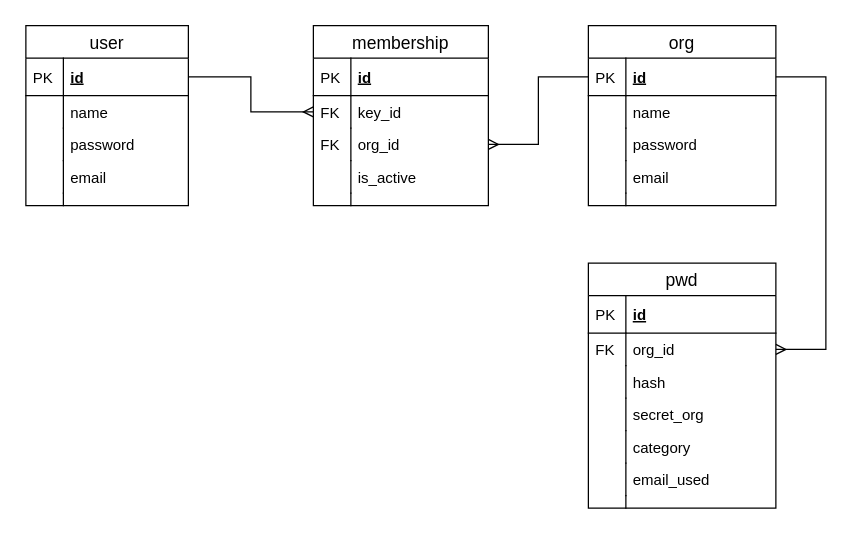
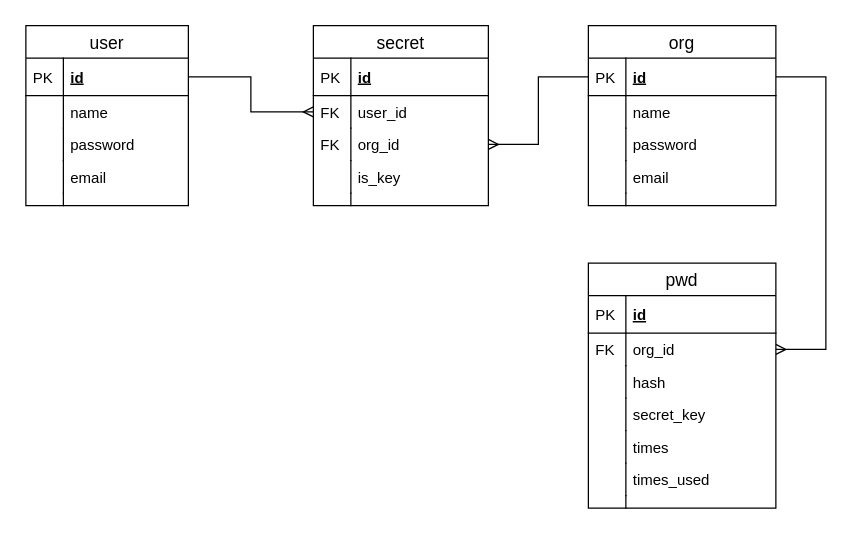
  <mxCell id="0" />
  <mxCell id="1" parent="0" />
  <mxCell id="2" value="user" style="swimlane;fontStyle=0;childLayout=stackLayout;horizontal=1;startSize=26;horizontalStack=0;resizeParent=1;resizeParentMax=0;resizeLast=0;collapsible=1;marginBottom=0;align=center;fontSize=14;" vertex="1" parent="1"><mxGeometry x="20" y="20" width="130" height="144" as="geometry" /></mxCell>
  <mxCell id="3" value="id" style="shape=partialRectangle;top=0;left=0;right=0;bottom=1;align=left;verticalAlign=middle;fillColor=none;spacingLeft=34;spacingRight=4;overflow=hidden;rotatable=0;points=[[0,0.5],[1,0.5]];portConstraint=eastwest;dropTarget=0;fontStyle=5;fontSize=12;" vertex="1" parent="2"><mxGeometry y="26" width="130" height="30" as="geometry" /></mxCell>
  <mxCell id="4" value="PK" style="shape=partialRectangle;top=0;left=0;bottom=0;fillColor=none;align=left;verticalAlign=middle;spacingLeft=4;spacingRight=4;overflow=hidden;rotatable=0;points=[];portConstraint=eastwest;part=1;fontSize=12;" vertex="1" connectable="0" parent="3"><mxGeometry width="30" height="30" as="geometry" /></mxCell>
  <mxCell id="5" value="name" style="shape=partialRectangle;top=0;left=0;right=0;bottom=0;align=left;verticalAlign=top;fillColor=none;spacingLeft=34;spacingRight=4;overflow=hidden;rotatable=0;points=[[0,0.5],[1,0.5]];portConstraint=eastwest;dropTarget=0;fontSize=12;" vertex="1" parent="2"><mxGeometry y="56" width="130" height="26" as="geometry" /></mxCell>
  <mxCell id="6" value="" style="shape=partialRectangle;top=0;left=0;bottom=0;fillColor=none;align=left;verticalAlign=top;spacingLeft=4;spacingRight=4;overflow=hidden;rotatable=0;points=[];portConstraint=eastwest;part=1;fontSize=12;" vertex="1" connectable="0" parent="5"><mxGeometry width="30" height="26" as="geometry" /></mxCell>
  <mxCell id="7" value="password" style="shape=partialRectangle;top=0;left=0;right=0;bottom=0;align=left;verticalAlign=top;fillColor=none;spacingLeft=34;spacingRight=4;overflow=hidden;rotatable=0;points=[[0,0.5],[1,0.5]];portConstraint=eastwest;dropTarget=0;fontSize=12;" vertex="1" parent="2"><mxGeometry y="82" width="130" height="26" as="geometry" /></mxCell>
  <mxCell id="8" value="" style="shape=partialRectangle;top=0;left=0;bottom=0;fillColor=none;align=left;verticalAlign=top;spacingLeft=4;spacingRight=4;overflow=hidden;rotatable=0;points=[];portConstraint=eastwest;part=1;fontSize=12;" vertex="1" connectable="0" parent="7"><mxGeometry width="30" height="26" as="geometry" /></mxCell>
  <mxCell id="9" value="email" style="shape=partialRectangle;top=0;left=0;right=0;bottom=0;align=left;verticalAlign=top;fillColor=none;spacingLeft=34;spacingRight=4;overflow=hidden;rotatable=0;points=[[0,0.5],[1,0.5]];portConstraint=eastwest;dropTarget=0;fontSize=12;" vertex="1" parent="2"><mxGeometry y="108" width="130" height="26" as="geometry" /></mxCell>
  <mxCell id="10" value="" style="shape=partialRectangle;top=0;left=0;bottom=0;fillColor=none;align=left;verticalAlign=top;spacingLeft=4;spacingRight=4;overflow=hidden;rotatable=0;points=[];portConstraint=eastwest;part=1;fontSize=12;" vertex="1" connectable="0" parent="9"><mxGeometry width="30" height="26" as="geometry" /></mxCell>
  <mxCell id="11" value="" style="shape=partialRectangle;top=0;left=0;right=0;bottom=0;align=left;verticalAlign=top;fillColor=none;spacingLeft=34;spacingRight=4;overflow=hidden;rotatable=0;points=[[0,0.5],[1,0.5]];portConstraint=eastwest;dropTarget=0;fontSize=12;" vertex="1" parent="2"><mxGeometry y="134" width="130" height="10" as="geometry" /></mxCell>
  <mxCell id="12" value="" style="shape=partialRectangle;top=0;left=0;bottom=0;fillColor=none;align=left;verticalAlign=top;spacingLeft=4;spacingRight=4;overflow=hidden;rotatable=0;points=[];portConstraint=eastwest;part=1;fontSize=12;" vertex="1" connectable="0" parent="11"><mxGeometry width="30" height="10" as="geometry" /></mxCell>
  <mxCell id="13" value="org" style="swimlane;fontStyle=0;childLayout=stackLayout;horizontal=1;startSize=26;horizontalStack=0;resizeParent=1;resizeParentMax=0;resizeLast=0;collapsible=1;marginBottom=0;align=center;fontSize=14;" vertex="1" parent="1"><mxGeometry x="470" y="20" width="150" height="144" as="geometry" /></mxCell>
  <mxCell id="14" value="id" style="shape=partialRectangle;top=0;left=0;right=0;bottom=1;align=left;verticalAlign=middle;fillColor=none;spacingLeft=34;spacingRight=4;overflow=hidden;rotatable=0;points=[[0,0.5],[1,0.5]];portConstraint=eastwest;dropTarget=0;fontStyle=5;fontSize=12;" vertex="1" parent="13"><mxGeometry y="26" width="150" height="30" as="geometry" /></mxCell>
  <mxCell id="15" value="PK" style="shape=partialRectangle;top=0;left=0;bottom=0;fillColor=none;align=left;verticalAlign=middle;spacingLeft=4;spacingRight=4;overflow=hidden;rotatable=0;points=[];portConstraint=eastwest;part=1;fontSize=12;" vertex="1" connectable="0" parent="14"><mxGeometry width="30" height="30" as="geometry" /></mxCell>
  <mxCell id="16" value="name" style="shape=partialRectangle;top=0;left=0;right=0;bottom=0;align=left;verticalAlign=top;fillColor=none;spacingLeft=34;spacingRight=4;overflow=hidden;rotatable=0;points=[[0,0.5],[1,0.5]];portConstraint=eastwest;dropTarget=0;fontSize=12;" vertex="1" parent="13"><mxGeometry y="56" width="150" height="26" as="geometry" /></mxCell>
  <mxCell id="17" value="" style="shape=partialRectangle;top=0;left=0;bottom=0;fillColor=none;align=left;verticalAlign=top;spacingLeft=4;spacingRight=4;overflow=hidden;rotatable=0;points=[];portConstraint=eastwest;part=1;fontSize=12;" vertex="1" connectable="0" parent="16"><mxGeometry width="30" height="26" as="geometry" /></mxCell>
  <mxCell id="18" value="password" style="shape=partialRectangle;top=0;left=0;right=0;bottom=0;align=left;verticalAlign=top;fillColor=none;spacingLeft=34;spacingRight=4;overflow=hidden;rotatable=0;points=[[0,0.5],[1,0.5]];portConstraint=eastwest;dropTarget=0;fontSize=12;" vertex="1" parent="13"><mxGeometry y="82" width="150" height="26" as="geometry" /></mxCell>
  <mxCell id="19" value="" style="shape=partialRectangle;top=0;left=0;bottom=0;fillColor=none;align=left;verticalAlign=top;spacingLeft=4;spacingRight=4;overflow=hidden;rotatable=0;points=[];portConstraint=eastwest;part=1;fontSize=12;" vertex="1" connectable="0" parent="18"><mxGeometry width="30" height="26" as="geometry" /></mxCell>
  <mxCell id="20" value="email" style="shape=partialRectangle;top=0;left=0;right=0;bottom=0;align=left;verticalAlign=top;fillColor=none;spacingLeft=34;spacingRight=4;overflow=hidden;rotatable=0;points=[[0,0.5],[1,0.5]];portConstraint=eastwest;dropTarget=0;fontSize=12;" vertex="1" parent="13"><mxGeometry y="108" width="150" height="26" as="geometry" /></mxCell>
  <mxCell id="21" value="" style="shape=partialRectangle;top=0;left=0;bottom=0;fillColor=none;align=left;verticalAlign=top;spacingLeft=4;spacingRight=4;overflow=hidden;rotatable=0;points=[];portConstraint=eastwest;part=1;fontSize=12;" vertex="1" connectable="0" parent="20"><mxGeometry width="30" height="26" as="geometry" /></mxCell>
  <mxCell id="22" value="" style="shape=partialRectangle;top=0;left=0;right=0;bottom=0;align=left;verticalAlign=top;fillColor=none;spacingLeft=34;spacingRight=4;overflow=hidden;rotatable=0;points=[[0,0.5],[1,0.5]];portConstraint=eastwest;dropTarget=0;fontSize=12;" vertex="1" parent="13"><mxGeometry y="134" width="150" height="10" as="geometry" /></mxCell>
  <mxCell id="23" value="" style="shape=partialRectangle;top=0;left=0;bottom=0;fillColor=none;align=left;verticalAlign=top;spacingLeft=4;spacingRight=4;overflow=hidden;rotatable=0;points=[];portConstraint=eastwest;part=1;fontSize=12;" vertex="1" connectable="0" parent="22"><mxGeometry width="30" height="10" as="geometry" /></mxCell>
- <mxCell id="24" value="membership" style="swimlane;fontStyle=0;childLayout=stackLayout;horizontal=1;startSize=26;horizontalStack=0;resizeParent=1;resizeParentMax=0;resizeLast=0;collapsible=1;marginBottom=0;align=center;fontSize=14;" vertex="1" parent="1"><mxGeometry x="250" y="20" width="140" height="144" as="geometry" /></mxCell>
+ <mxCell id="24" value="secret" style="swimlane;fontStyle=0;childLayout=stackLayout;horizontal=1;startSize=26;horizontalStack=0;resizeParent=1;resizeParentMax=0;resizeLast=0;collapsible=1;marginBottom=0;align=center;fontSize=14;" vertex="1" parent="1"><mxGeometry x="250" y="20" width="140" height="144" as="geometry" /></mxCell>
  <mxCell id="25" value="id" style="shape=partialRectangle;top=0;left=0;right=0;bottom=1;align=left;verticalAlign=middle;fillColor=none;spacingLeft=34;spacingRight=4;overflow=hidden;rotatable=0;points=[[0,0.5],[1,0.5]];portConstraint=eastwest;dropTarget=0;fontStyle=5;fontSize=12;" vertex="1" parent="24"><mxGeometry y="26" width="140" height="30" as="geometry" /></mxCell>
  <mxCell id="26" value="PK" style="shape=partialRectangle;top=0;left=0;bottom=0;fillColor=none;align=left;verticalAlign=middle;spacingLeft=4;spacingRight=4;overflow=hidden;rotatable=0;points=[];portConstraint=eastwest;part=1;fontSize=12;" vertex="1" connectable="0" parent="25"><mxGeometry width="30" height="30" as="geometry" /></mxCell>
- <mxCell id="27" value="key_id" style="shape=partialRectangle;top=0;left=0;right=0;bottom=0;align=left;verticalAlign=top;fillColor=none;spacingLeft=34;spacingRight=4;overflow=hidden;rotatable=0;points=[[0,0.5],[1,0.5]];portConstraint=eastwest;dropTarget=0;fontSize=12;" vertex="1" parent="24"><mxGeometry y="56" width="140" height="26" as="geometry" /></mxCell>
+ <mxCell id="27" value="user_id" style="shape=partialRectangle;top=0;left=0;right=0;bottom=0;align=left;verticalAlign=top;fillColor=none;spacingLeft=34;spacingRight=4;overflow=hidden;rotatable=0;points=[[0,0.5],[1,0.5]];portConstraint=eastwest;dropTarget=0;fontSize=12;" vertex="1" parent="24"><mxGeometry y="56" width="140" height="26" as="geometry" /></mxCell>
  <mxCell id="28" value="FK" style="shape=partialRectangle;top=0;left=0;bottom=0;fillColor=none;align=left;verticalAlign=top;spacingLeft=4;spacingRight=4;overflow=hidden;rotatable=0;points=[];portConstraint=eastwest;part=1;fontSize=12;" vertex="1" connectable="0" parent="27"><mxGeometry width="30" height="26" as="geometry" /></mxCell>
  <mxCell id="29" value="org_id" style="shape=partialRectangle;top=0;left=0;right=0;bottom=0;align=left;verticalAlign=top;fillColor=none;spacingLeft=34;spacingRight=4;overflow=hidden;rotatable=0;points=[[0,0.5],[1,0.5]];portConstraint=eastwest;dropTarget=0;fontSize=12;" vertex="1" parent="24"><mxGeometry y="82" width="140" height="26" as="geometry" /></mxCell>
  <mxCell id="30" value="FK" style="shape=partialRectangle;top=0;left=0;bottom=0;fillColor=none;align=left;verticalAlign=top;spacingLeft=4;spacingRight=4;overflow=hidden;rotatable=0;points=[];portConstraint=eastwest;part=1;fontSize=12;" vertex="1" connectable="0" parent="29"><mxGeometry width="30" height="26" as="geometry" /></mxCell>
- <mxCell id="31" value="is_active" style="shape=partialRectangle;top=0;left=0;right=0;bottom=0;align=left;verticalAlign=top;fillColor=none;spacingLeft=34;spacingRight=4;overflow=hidden;rotatable=0;points=[[0,0.5],[1,0.5]];portConstraint=eastwest;dropTarget=0;fontSize=12;" vertex="1" parent="24"><mxGeometry y="108" width="140" height="26" as="geometry" /></mxCell>
+ <mxCell id="31" value="is_key" style="shape=partialRectangle;top=0;left=0;right=0;bottom=0;align=left;verticalAlign=top;fillColor=none;spacingLeft=34;spacingRight=4;overflow=hidden;rotatable=0;points=[[0,0.5],[1,0.5]];portConstraint=eastwest;dropTarget=0;fontSize=12;" vertex="1" parent="24"><mxGeometry y="108" width="140" height="26" as="geometry" /></mxCell>
  <mxCell id="32" value="" style="shape=partialRectangle;top=0;left=0;bottom=0;fillColor=none;align=left;verticalAlign=top;spacingLeft=4;spacingRight=4;overflow=hidden;rotatable=0;points=[];portConstraint=eastwest;part=1;fontSize=12;" vertex="1" connectable="0" parent="31"><mxGeometry width="30" height="26" as="geometry" /></mxCell>
  <mxCell id="33" value="" style="shape=partialRectangle;top=0;left=0;right=0;bottom=0;align=left;verticalAlign=top;fillColor=none;spacingLeft=34;spacingRight=4;overflow=hidden;rotatable=0;points=[[0,0.5],[1,0.5]];portConstraint=eastwest;dropTarget=0;fontSize=12;" vertex="1" parent="24"><mxGeometry y="134" width="140" height="10" as="geometry" /></mxCell>
  <mxCell id="34" value="" style="shape=partialRectangle;top=0;left=0;bottom=0;fillColor=none;align=left;verticalAlign=top;spacingLeft=4;spacingRight=4;overflow=hidden;rotatable=0;points=[];portConstraint=eastwest;part=1;fontSize=12;" vertex="1" connectable="0" parent="33"><mxGeometry width="30" height="10" as="geometry" /></mxCell>
  <mxCell id="35" style="edgeStyle=orthogonalEdgeStyle;rounded=0;orthogonalLoop=1;jettySize=auto;html=1;entryX=0;entryY=0.5;entryDx=0;entryDy=0;fontSize=14;endArrow=ERmany;endFill=0;" edge="1" parent="1" source="3" target="27"><mxGeometry relative="1" as="geometry" /></mxCell>
  <mxCell id="36" style="edgeStyle=orthogonalEdgeStyle;rounded=0;orthogonalLoop=1;jettySize=auto;html=1;entryX=1;entryY=0.5;entryDx=0;entryDy=0;endArrow=ERmany;endFill=0;fontSize=14;" edge="1" parent="1" source="14" target="29"><mxGeometry relative="1" as="geometry" /></mxCell>
  <mxCell id="37" value="pwd" style="swimlane;fontStyle=0;childLayout=stackLayout;horizontal=1;startSize=26;horizontalStack=0;resizeParent=1;resizeParentMax=0;resizeLast=0;collapsible=1;marginBottom=0;align=center;fontSize=14;" vertex="1" parent="1"><mxGeometry x="470" y="210" width="150" height="196" as="geometry" /></mxCell>
  <mxCell id="38" value="id" style="shape=partialRectangle;top=0;left=0;right=0;bottom=1;align=left;verticalAlign=middle;fillColor=none;spacingLeft=34;spacingRight=4;overflow=hidden;rotatable=0;points=[[0,0.5],[1,0.5]];portConstraint=eastwest;dropTarget=0;fontStyle=5;fontSize=12;" vertex="1" parent="37"><mxGeometry y="26" width="150" height="30" as="geometry" /></mxCell>
  <mxCell id="39" value="PK" style="shape=partialRectangle;top=0;left=0;bottom=0;fillColor=none;align=left;verticalAlign=middle;spacingLeft=4;spacingRight=4;overflow=hidden;rotatable=0;points=[];portConstraint=eastwest;part=1;fontSize=12;" vertex="1" connectable="0" parent="38"><mxGeometry width="30" height="30" as="geometry" /></mxCell>
  <mxCell id="40" value="org_id" style="shape=partialRectangle;top=0;left=0;right=0;bottom=0;align=left;verticalAlign=top;fillColor=none;spacingLeft=34;spacingRight=4;overflow=hidden;rotatable=0;points=[[0,0.5],[1,0.5]];portConstraint=eastwest;dropTarget=0;fontSize=12;" vertex="1" parent="37"><mxGeometry y="56" width="150" height="26" as="geometry" /></mxCell>
  <mxCell id="41" value="FK" style="shape=partialRectangle;top=0;left=0;bottom=0;fillColor=none;align=left;verticalAlign=top;spacingLeft=4;spacingRight=4;overflow=hidden;rotatable=0;points=[];portConstraint=eastwest;part=1;fontSize=12;" vertex="1" connectable="0" parent="40"><mxGeometry width="30" height="26" as="geometry" /></mxCell>
  <mxCell id="42" value="hash" style="shape=partialRectangle;top=0;left=0;right=0;bottom=0;align=left;verticalAlign=top;fillColor=none;spacingLeft=34;spacingRight=4;overflow=hidden;rotatable=0;points=[[0,0.5],[1,0.5]];portConstraint=eastwest;dropTarget=0;fontSize=12;" vertex="1" parent="37"><mxGeometry y="82" width="150" height="26" as="geometry" /></mxCell>
  <mxCell id="43" value="" style="shape=partialRectangle;top=0;left=0;bottom=0;fillColor=none;align=left;verticalAlign=top;spacingLeft=4;spacingRight=4;overflow=hidden;rotatable=0;points=[];portConstraint=eastwest;part=1;fontSize=12;" vertex="1" connectable="0" parent="42"><mxGeometry width="30" height="26" as="geometry" /></mxCell>
- <mxCell id="44" value="secret_org" style="shape=partialRectangle;top=0;left=0;right=0;bottom=0;align=left;verticalAlign=top;fillColor=none;spacingLeft=34;spacingRight=4;overflow=hidden;rotatable=0;points=[[0,0.5],[1,0.5]];portConstraint=eastwest;dropTarget=0;fontSize=12;" vertex="1" parent="37"><mxGeometry y="108" width="150" height="26" as="geometry" /></mxCell>
+ <mxCell id="44" value="secret_key" style="shape=partialRectangle;top=0;left=0;right=0;bottom=0;align=left;verticalAlign=top;fillColor=none;spacingLeft=34;spacingRight=4;overflow=hidden;rotatable=0;points=[[0,0.5],[1,0.5]];portConstraint=eastwest;dropTarget=0;fontSize=12;" vertex="1" parent="37"><mxGeometry y="108" width="150" height="26" as="geometry" /></mxCell>
  <mxCell id="45" value="" style="shape=partialRectangle;top=0;left=0;bottom=0;fillColor=none;align=left;verticalAlign=top;spacingLeft=4;spacingRight=4;overflow=hidden;rotatable=0;points=[];portConstraint=eastwest;part=1;fontSize=12;" vertex="1" connectable="0" parent="44"><mxGeometry width="30" height="26" as="geometry" /></mxCell>
- <mxCell id="46" value="category" style="shape=partialRectangle;top=0;left=0;right=0;bottom=0;align=left;verticalAlign=top;fillColor=none;spacingLeft=34;spacingRight=4;overflow=hidden;rotatable=0;points=[[0,0.5],[1,0.5]];portConstraint=eastwest;dropTarget=0;fontSize=12;" vertex="1" parent="37"><mxGeometry y="134" width="150" height="26" as="geometry" /></mxCell>
+ <mxCell id="46" value="times" style="shape=partialRectangle;top=0;left=0;right=0;bottom=0;align=left;verticalAlign=top;fillColor=none;spacingLeft=34;spacingRight=4;overflow=hidden;rotatable=0;points=[[0,0.5],[1,0.5]];portConstraint=eastwest;dropTarget=0;fontSize=12;" vertex="1" parent="37"><mxGeometry y="134" width="150" height="26" as="geometry" /></mxCell>
  <mxCell id="47" value="" style="shape=partialRectangle;top=0;left=0;bottom=0;fillColor=none;align=left;verticalAlign=top;spacingLeft=4;spacingRight=4;overflow=hidden;rotatable=0;points=[];portConstraint=eastwest;part=1;fontSize=12;" vertex="1" connectable="0" parent="46"><mxGeometry width="30" height="26" as="geometry" /></mxCell>
- <mxCell id="48" value="email_used" style="shape=partialRectangle;top=0;left=0;right=0;bottom=0;align=left;verticalAlign=top;fillColor=none;spacingLeft=34;spacingRight=4;overflow=hidden;rotatable=0;points=[[0,0.5],[1,0.5]];portConstraint=eastwest;dropTarget=0;fontSize=12;" vertex="1" parent="37"><mxGeometry y="160" width="150" height="26" as="geometry" /></mxCell>
+ <mxCell id="48" value="times_used" style="shape=partialRectangle;top=0;left=0;right=0;bottom=0;align=left;verticalAlign=top;fillColor=none;spacingLeft=34;spacingRight=4;overflow=hidden;rotatable=0;points=[[0,0.5],[1,0.5]];portConstraint=eastwest;dropTarget=0;fontSize=12;" vertex="1" parent="37"><mxGeometry y="160" width="150" height="26" as="geometry" /></mxCell>
  <mxCell id="49" value="" style="shape=partialRectangle;top=0;left=0;bottom=0;fillColor=none;align=left;verticalAlign=top;spacingLeft=4;spacingRight=4;overflow=hidden;rotatable=0;points=[];portConstraint=eastwest;part=1;fontSize=12;" vertex="1" connectable="0" parent="48"><mxGeometry width="30" height="26" as="geometry" /></mxCell>
  <mxCell id="50" value="" style="shape=partialRectangle;top=0;left=0;right=0;bottom=0;align=left;verticalAlign=top;fillColor=none;spacingLeft=34;spacingRight=4;overflow=hidden;rotatable=0;points=[[0,0.5],[1,0.5]];portConstraint=eastwest;dropTarget=0;fontSize=12;" vertex="1" parent="37"><mxGeometry y="186" width="150" height="10" as="geometry" /></mxCell>
  <mxCell id="51" value="" style="shape=partialRectangle;top=0;left=0;bottom=0;fillColor=none;align=left;verticalAlign=top;spacingLeft=4;spacingRight=4;overflow=hidden;rotatable=0;points=[];portConstraint=eastwest;part=1;fontSize=12;" vertex="1" connectable="0" parent="50"><mxGeometry width="30" height="10" as="geometry" /></mxCell>
  <mxCell id="52" style="edgeStyle=orthogonalEdgeStyle;rounded=0;orthogonalLoop=1;jettySize=auto;html=1;endArrow=none;endFill=0;fontSize=14;entryX=1;entryY=0.5;entryDx=0;entryDy=0;startArrow=ERmany;startFill=0;" edge="1" parent="1" source="40" target="14"><mxGeometry relative="1" as="geometry"><mxPoint x="660" y="-40" as="targetPoint" /><Array as="points"><mxPoint x="660" y="279" /><mxPoint x="660" y="61" /></Array></mxGeometry></mxCell>
